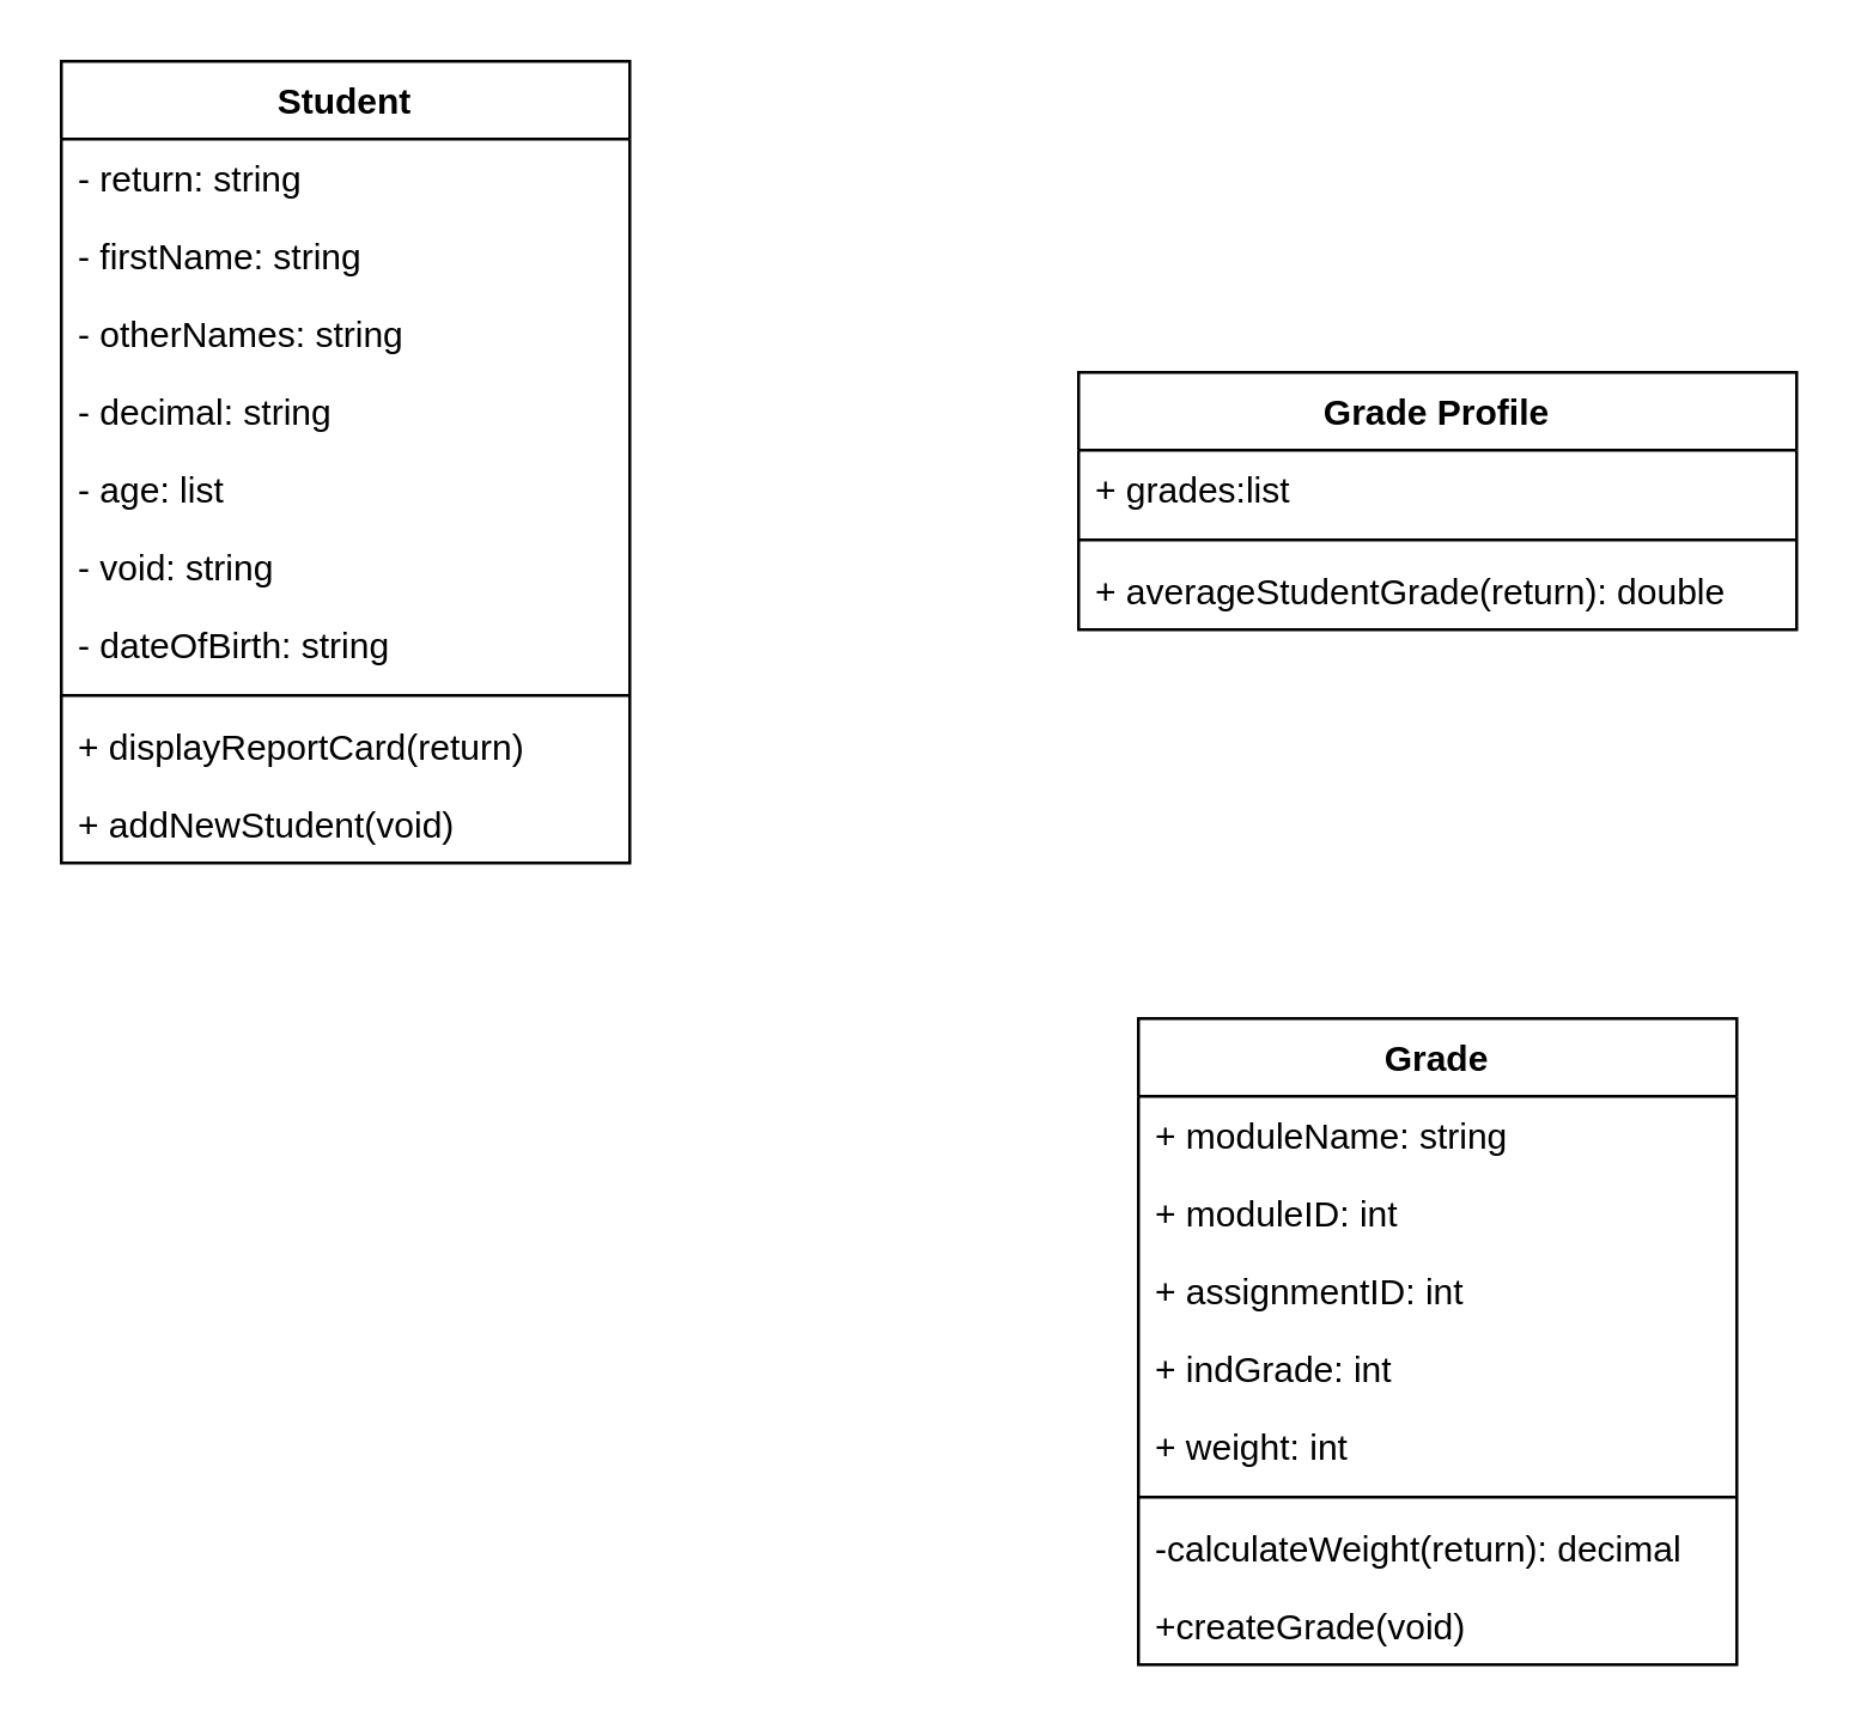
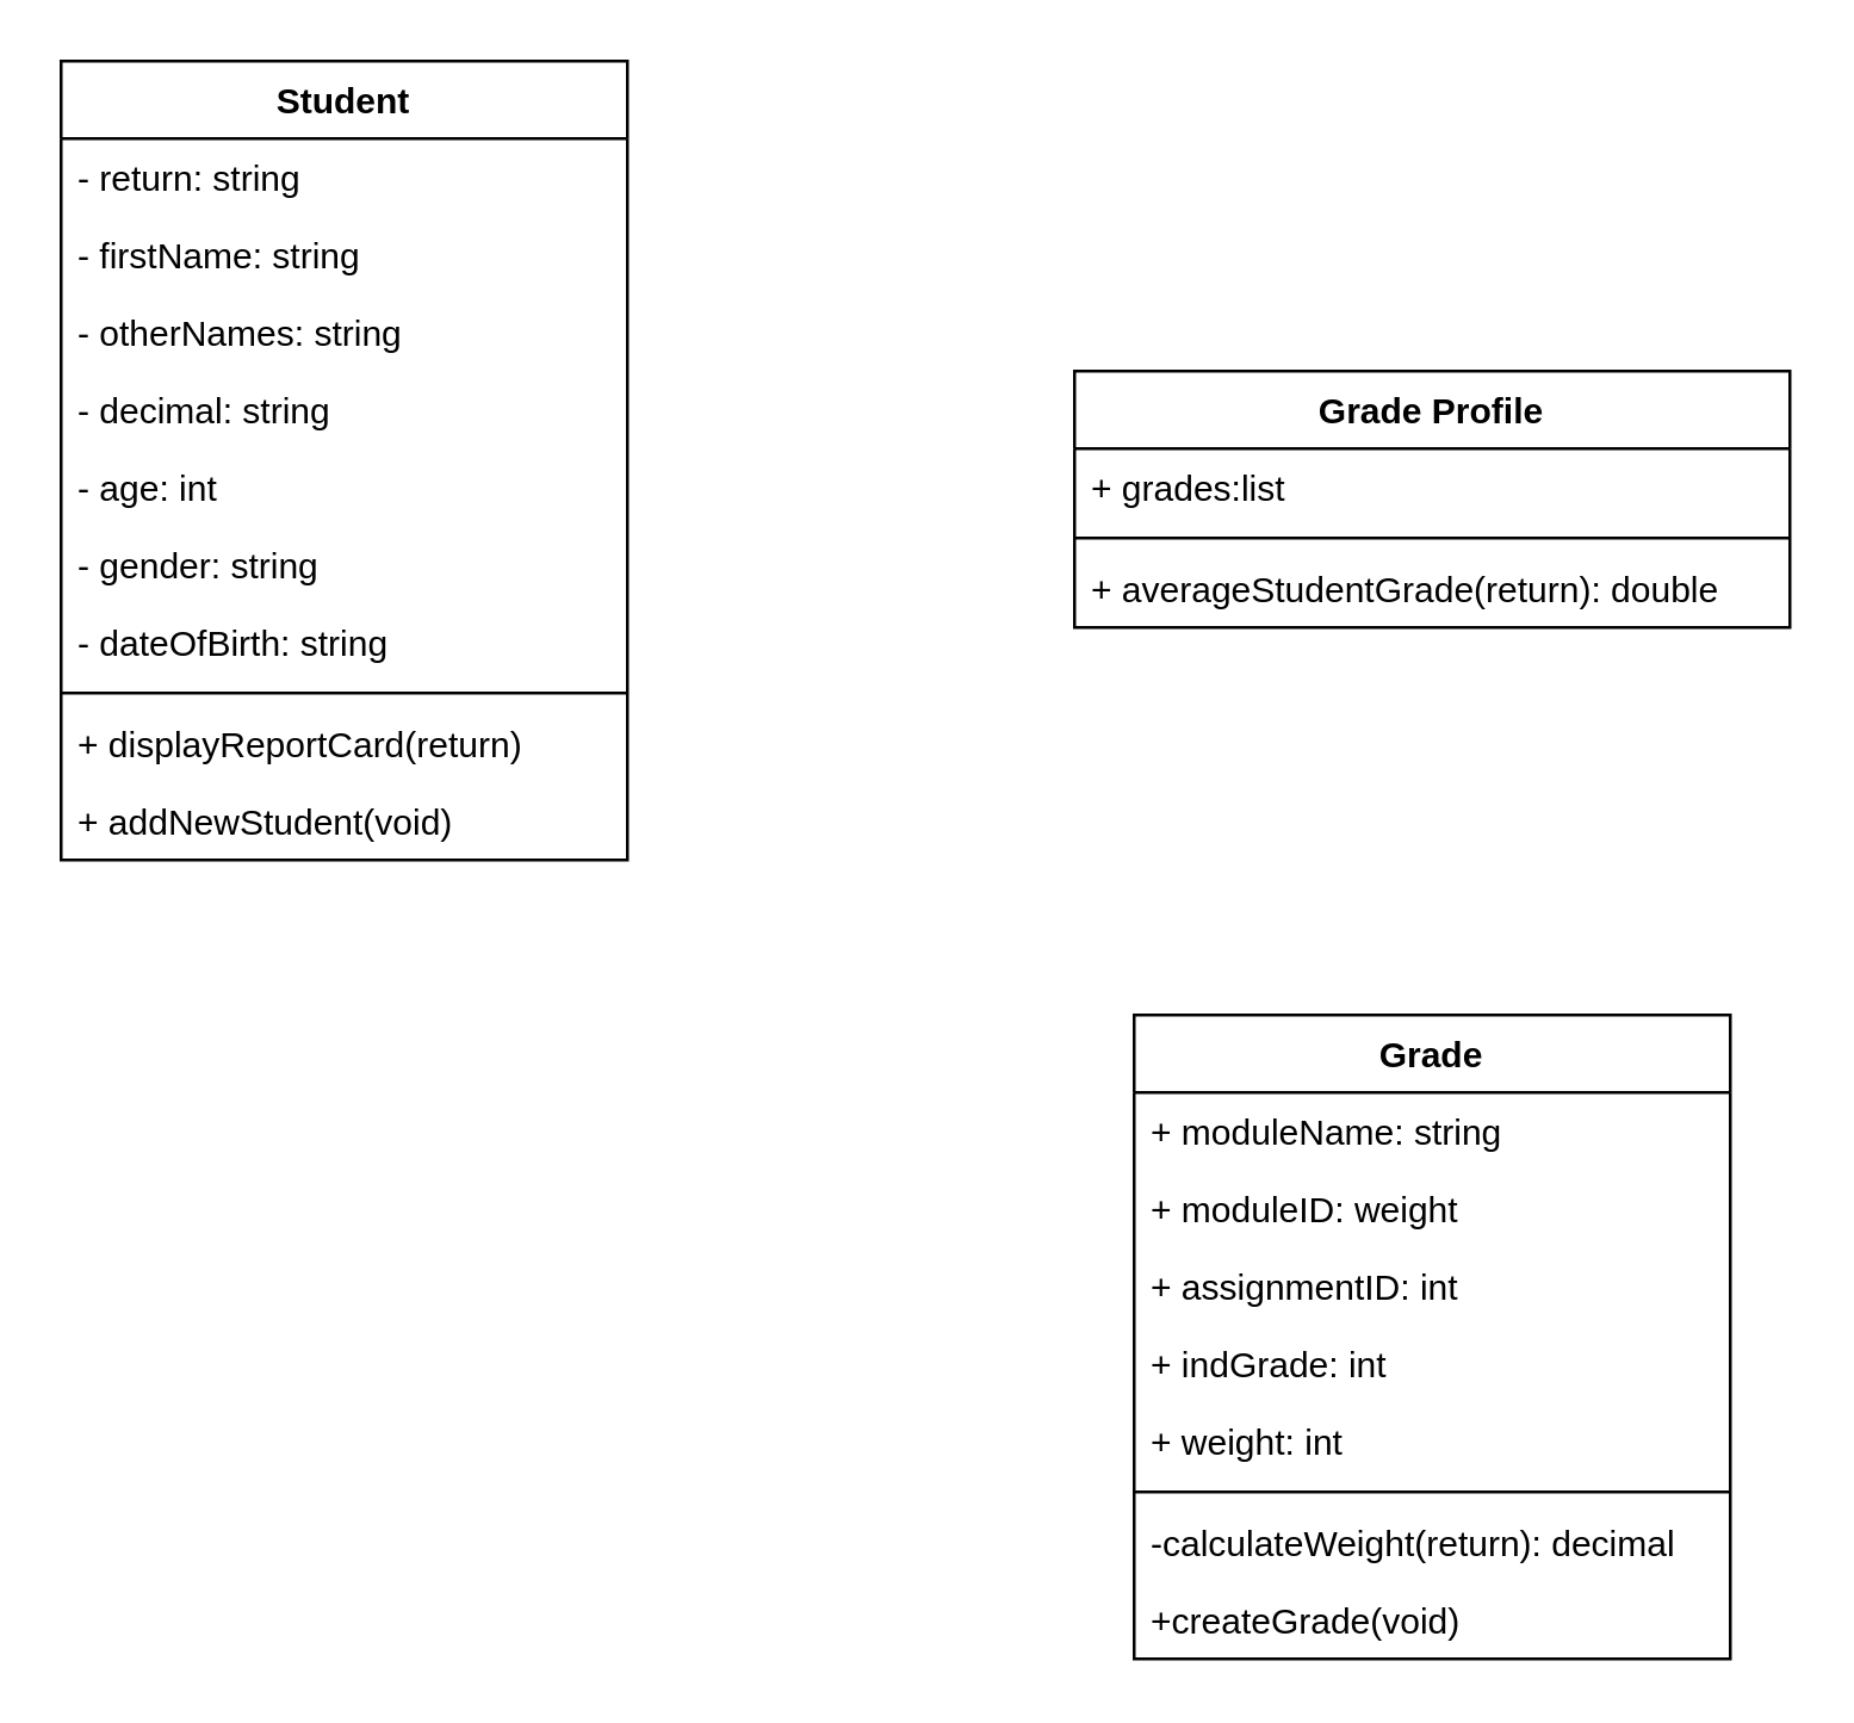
  <mxCell id="0" />
  <mxCell id="1" parent="0" />
  <mxCell id="2" value="Student" style="swimlane;fontStyle=1;align=center;verticalAlign=top;childLayout=stackLayout;horizontal=1;startSize=26;horizontalStack=0;resizeParent=1;resizeParentMax=0;resizeLast=0;collapsible=1;marginBottom=0;" parent="1" vertex="1"><mxGeometry x="20" y="20" width="190" height="268" as="geometry" /></mxCell>
  <mxCell id="3" value="- return: string" style="text;strokeColor=none;fillColor=none;align=left;verticalAlign=top;spacingLeft=4;spacingRight=4;overflow=hidden;rotatable=0;points=[[0,0.5],[1,0.5]];portConstraint=eastwest;" parent="2" vertex="1"><mxGeometry y="26" width="190" height="26" as="geometry" /></mxCell>
  <mxCell id="4" value="- firstName: string" style="text;strokeColor=none;fillColor=none;align=left;verticalAlign=top;spacingLeft=4;spacingRight=4;overflow=hidden;rotatable=0;points=[[0,0.5],[1,0.5]];portConstraint=eastwest;" parent="2" vertex="1"><mxGeometry y="52" width="190" height="26" as="geometry" /></mxCell>
  <mxCell id="5" value="- otherNames: string" style="text;strokeColor=none;fillColor=none;align=left;verticalAlign=top;spacingLeft=4;spacingRight=4;overflow=hidden;rotatable=0;points=[[0,0.5],[1,0.5]];portConstraint=eastwest;" parent="2" vertex="1"><mxGeometry y="78" width="190" height="26" as="geometry" /></mxCell>
  <mxCell id="6" value="- decimal: string" style="text;strokeColor=none;fillColor=none;align=left;verticalAlign=top;spacingLeft=4;spacingRight=4;overflow=hidden;rotatable=0;points=[[0,0.5],[1,0.5]];portConstraint=eastwest;" parent="2" vertex="1"><mxGeometry y="104" width="190" height="26" as="geometry" /></mxCell>
- <mxCell id="7" value="- age: list" style="text;strokeColor=none;fillColor=none;align=left;verticalAlign=top;spacingLeft=4;spacingRight=4;overflow=hidden;rotatable=0;points=[[0,0.5],[1,0.5]];portConstraint=eastwest;" parent="2" vertex="1"><mxGeometry y="130" width="190" height="26" as="geometry" /></mxCell>
- <mxCell id="8" value="- void: string" style="text;strokeColor=none;fillColor=none;align=left;verticalAlign=top;spacingLeft=4;spacingRight=4;overflow=hidden;rotatable=0;points=[[0,0.5],[1,0.5]];portConstraint=eastwest;" parent="2" vertex="1"><mxGeometry y="156" width="190" height="26" as="geometry" /></mxCell>
+ <mxCell id="7" value="- age: int" style="text;strokeColor=none;fillColor=none;align=left;verticalAlign=top;spacingLeft=4;spacingRight=4;overflow=hidden;rotatable=0;points=[[0,0.5],[1,0.5]];portConstraint=eastwest;" parent="2" vertex="1"><mxGeometry y="130" width="190" height="26" as="geometry" /></mxCell>
+ <mxCell id="8" value="- gender: string" style="text;strokeColor=none;fillColor=none;align=left;verticalAlign=top;spacingLeft=4;spacingRight=4;overflow=hidden;rotatable=0;points=[[0,0.5],[1,0.5]];portConstraint=eastwest;" parent="2" vertex="1"><mxGeometry y="156" width="190" height="26" as="geometry" /></mxCell>
  <mxCell id="9" value="- dateOfBirth: string" style="text;strokeColor=none;fillColor=none;align=left;verticalAlign=top;spacingLeft=4;spacingRight=4;overflow=hidden;rotatable=0;points=[[0,0.5],[1,0.5]];portConstraint=eastwest;" parent="2" vertex="1"><mxGeometry y="182" width="190" height="26" as="geometry" /></mxCell>
  <mxCell id="10" value="" style="line;strokeWidth=1;fillColor=none;align=left;verticalAlign=middle;spacingTop=-1;spacingLeft=3;spacingRight=3;rotatable=0;labelPosition=right;points=[];portConstraint=eastwest;" parent="2" vertex="1"><mxGeometry y="208" width="190" height="8" as="geometry" /></mxCell>
  <mxCell id="11" value="+ displayReportCard(return)" style="text;strokeColor=none;fillColor=none;align=left;verticalAlign=top;spacingLeft=4;spacingRight=4;overflow=hidden;rotatable=0;points=[[0,0.5],[1,0.5]];portConstraint=eastwest;" parent="2" vertex="1"><mxGeometry y="216" width="190" height="26" as="geometry" /></mxCell>
  <mxCell id="12" value="+ addNewStudent(void)" style="text;strokeColor=none;fillColor=none;align=left;verticalAlign=top;spacingLeft=4;spacingRight=4;overflow=hidden;rotatable=0;points=[[0,0.5],[1,0.5]];portConstraint=eastwest;" parent="2" vertex="1"><mxGeometry y="242" width="190" height="26" as="geometry" /></mxCell>
  <mxCell id="13" value="Grade Profile" style="swimlane;fontStyle=1;align=center;verticalAlign=top;childLayout=stackLayout;horizontal=1;startSize=26;horizontalStack=0;resizeParent=1;resizeParentMax=0;resizeLast=0;collapsible=1;marginBottom=0;" parent="1" vertex="1"><mxGeometry x="360" y="124" width="240" height="86" as="geometry" /></mxCell>
  <mxCell id="14" value="+ grades:list" style="text;strokeColor=none;fillColor=none;align=left;verticalAlign=top;spacingLeft=4;spacingRight=4;overflow=hidden;rotatable=0;points=[[0,0.5],[1,0.5]];portConstraint=eastwest;" parent="13" vertex="1"><mxGeometry y="26" width="240" height="26" as="geometry" /></mxCell>
  <mxCell id="15" value="" style="line;strokeWidth=1;fillColor=none;align=left;verticalAlign=middle;spacingTop=-1;spacingLeft=3;spacingRight=3;rotatable=0;labelPosition=right;points=[];portConstraint=eastwest;" parent="13" vertex="1"><mxGeometry y="52" width="240" height="8" as="geometry" /></mxCell>
  <mxCell id="16" value="+ averageStudentGrade(return): double" style="text;strokeColor=none;fillColor=none;align=left;verticalAlign=top;spacingLeft=4;spacingRight=4;overflow=hidden;rotatable=0;points=[[0,0.5],[1,0.5]];portConstraint=eastwest;" parent="13" vertex="1"><mxGeometry y="60" width="240" height="26" as="geometry" /></mxCell>
  <mxCell id="17" value="Grade" style="swimlane;fontStyle=1;align=center;verticalAlign=top;childLayout=stackLayout;horizontal=1;startSize=26;horizontalStack=0;resizeParent=1;resizeParentMax=0;resizeLast=0;collapsible=1;marginBottom=0;" parent="1" vertex="1"><mxGeometry x="380" y="340" width="200" height="216" as="geometry" /></mxCell>
  <mxCell id="18" value="+ moduleName: string" style="text;strokeColor=none;fillColor=none;align=left;verticalAlign=top;spacingLeft=4;spacingRight=4;overflow=hidden;rotatable=0;points=[[0,0.5],[1,0.5]];portConstraint=eastwest;" parent="17" vertex="1"><mxGeometry y="26" width="200" height="26" as="geometry" /></mxCell>
- <mxCell id="19" value="+ moduleID: int" style="text;strokeColor=none;fillColor=none;align=left;verticalAlign=top;spacingLeft=4;spacingRight=4;overflow=hidden;rotatable=0;points=[[0,0.5],[1,0.5]];portConstraint=eastwest;" parent="17" vertex="1"><mxGeometry y="52" width="200" height="26" as="geometry" /></mxCell>
+ <mxCell id="19" value="+ moduleID: weight" style="text;strokeColor=none;fillColor=none;align=left;verticalAlign=top;spacingLeft=4;spacingRight=4;overflow=hidden;rotatable=0;points=[[0,0.5],[1,0.5]];portConstraint=eastwest;" parent="17" vertex="1"><mxGeometry y="52" width="200" height="26" as="geometry" /></mxCell>
  <mxCell id="20" value="+ assignmentID: int" style="text;strokeColor=none;fillColor=none;align=left;verticalAlign=top;spacingLeft=4;spacingRight=4;overflow=hidden;rotatable=0;points=[[0,0.5],[1,0.5]];portConstraint=eastwest;" parent="17" vertex="1"><mxGeometry y="78" width="200" height="26" as="geometry" /></mxCell>
  <mxCell id="21" value="+ indGrade: int" style="text;strokeColor=none;fillColor=none;align=left;verticalAlign=top;spacingLeft=4;spacingRight=4;overflow=hidden;rotatable=0;points=[[0,0.5],[1,0.5]];portConstraint=eastwest;" parent="17" vertex="1"><mxGeometry y="104" width="200" height="26" as="geometry" /></mxCell>
  <mxCell id="22" value="+ weight: int" style="text;strokeColor=none;fillColor=none;align=left;verticalAlign=top;spacingLeft=4;spacingRight=4;overflow=hidden;rotatable=0;points=[[0,0.5],[1,0.5]];portConstraint=eastwest;" parent="17" vertex="1"><mxGeometry y="130" width="200" height="26" as="geometry" /></mxCell>
  <mxCell id="23" value="" style="line;strokeWidth=1;fillColor=none;align=left;verticalAlign=middle;spacingTop=-1;spacingLeft=3;spacingRight=3;rotatable=0;labelPosition=right;points=[];portConstraint=eastwest;" parent="17" vertex="1"><mxGeometry y="156" width="200" height="8" as="geometry" /></mxCell>
  <mxCell id="24" value="-calculateWeight(return): decimal" style="text;strokeColor=none;fillColor=none;align=left;verticalAlign=top;spacingLeft=4;spacingRight=4;overflow=hidden;rotatable=0;points=[[0,0.5],[1,0.5]];portConstraint=eastwest;" parent="17" vertex="1"><mxGeometry y="164" width="200" height="26" as="geometry" /></mxCell>
  <mxCell id="25" value="+createGrade(void)" style="text;strokeColor=none;fillColor=none;align=left;verticalAlign=top;spacingLeft=4;spacingRight=4;overflow=hidden;rotatable=0;points=[[0,0.5],[1,0.5]];portConstraint=eastwest;" parent="17" vertex="1"><mxGeometry y="190" width="200" height="26" as="geometry" /></mxCell>
